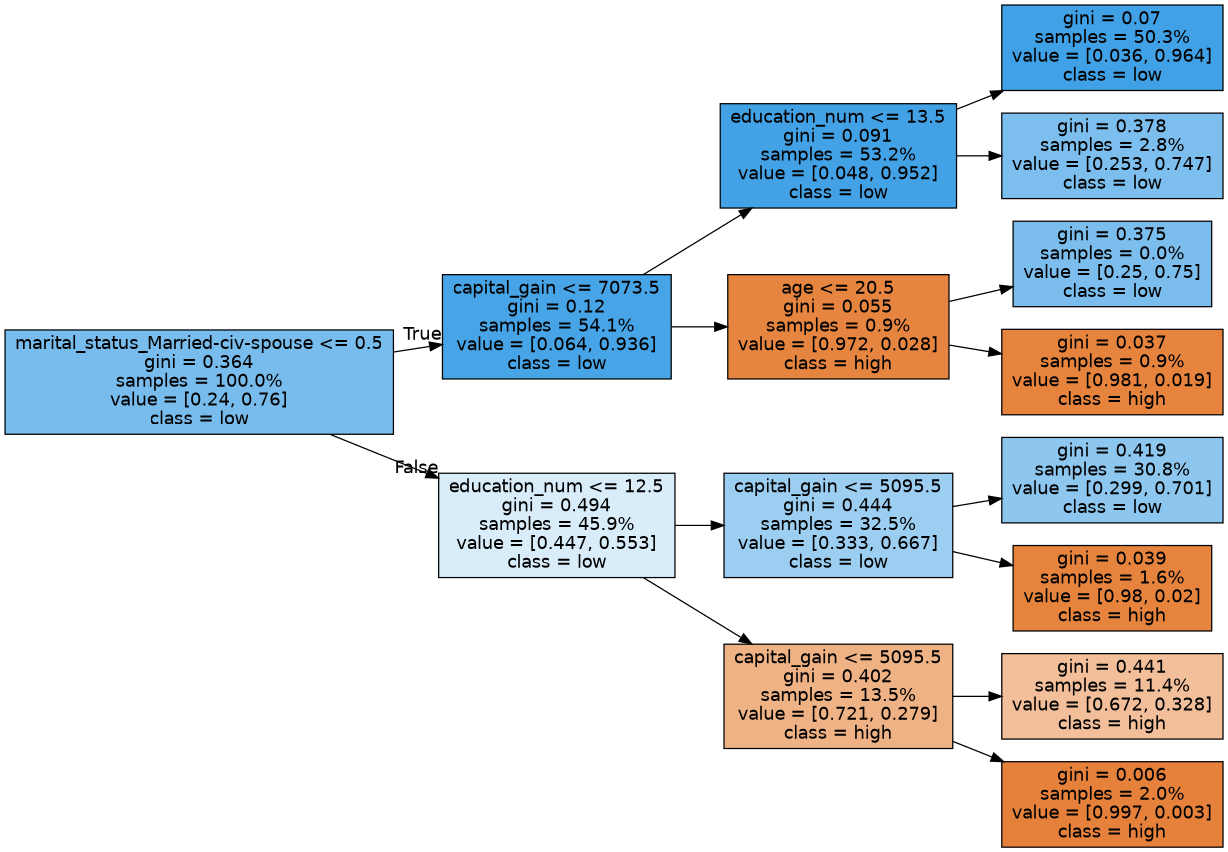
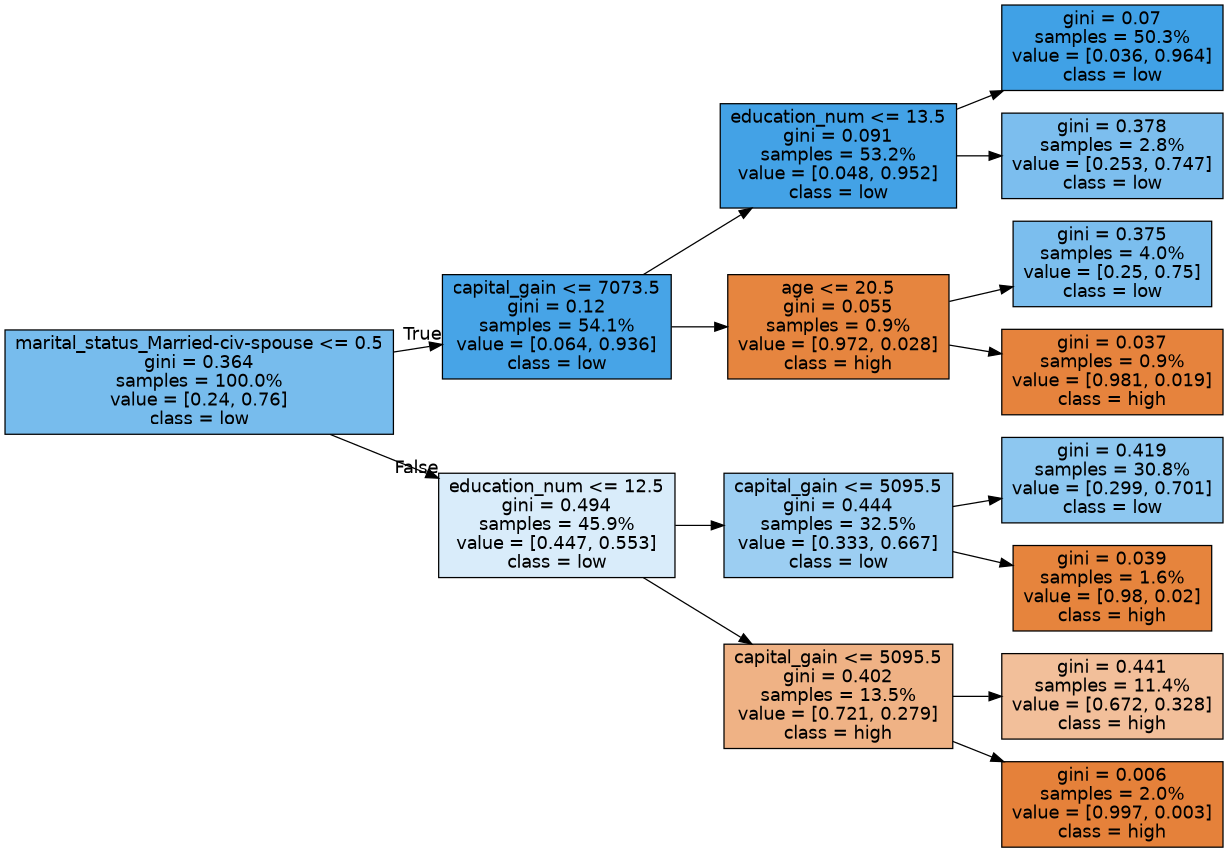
  digraph {
    rankdir=LR
    node [color=black fontname=helvetica shape=box style=filled]
    edge [fontname=helvetica]
    n1 [fillcolor="#77bced" label="marital_status_Married-civ-spouse <= 0.5\ngini = 0.364\nsamples = 100.0%\nvalue = [0.24, 0.76]\nclass = low"]
    n2 [fillcolor="#47a4e7" label="capital_gain <= 7073.5\ngini = 0.12\nsamples = 54.1%\nvalue = [0.064, 0.936]\nclass = low"]
    n3 [fillcolor="#d9ecfa" label="education_num <= 12.5\ngini = 0.494\nsamples = 45.9%\nvalue = [0.447, 0.553]\nclass = low"]
    n4 [fillcolor="#43a2e6" label="education_num <= 13.5\ngini = 0.091\nsamples = 53.2%\nvalue = [0.048, 0.952]\nclass = low"]
    n5 [fillcolor="#e6853f" label="age <= 20.5\ngini = 0.055\nsamples = 0.9%\nvalue = [0.972, 0.028]\nclass = high"]
    n6 [fillcolor="#40a1e6" label="gini = 0.07\nsamples = 50.3%\nvalue = [0.036, 0.964]\nclass = low"]
    n7 [fillcolor="#7cbeee" label="gini = 0.378\nsamples = 2.8%\nvalue = [0.253, 0.747]\nclass = low"]
-   n8 [fillcolor="#7bbeee" label="gini = 0.375\nsamples = 0.0%\nvalue = [0.25, 0.75]\nclass = low"]
+   n8 [fillcolor="#7bbeee" label="gini = 0.375\nsamples = 4.0%\nvalue = [0.25, 0.75]\nclass = low"]
    n9 [fillcolor="#e6833d" label="gini = 0.037\nsamples = 0.9%\nvalue = [0.981, 0.019]\nclass = high"]
    n10 [fillcolor="#9ccef2" label="capital_gain <= 5095.5\ngini = 0.444\nsamples = 32.5%\nvalue = [0.333, 0.667]\nclass = low"]
    n11 [fillcolor="#efb285" label="capital_gain <= 5095.5\ngini = 0.402\nsamples = 13.5%\nvalue = [0.721, 0.279]\nclass = high"]
    n12 [fillcolor="#8dc7f0" label="gini = 0.419\nsamples = 30.8%\nvalue = [0.299, 0.701]\nclass = low"]
    n13 [fillcolor="#e6843d" label="gini = 0.039\nsamples = 1.6%\nvalue = [0.98, 0.02]\nclass = high"]
    n14 [fillcolor="#f2bf9a" label="gini = 0.441\nsamples = 11.4%\nvalue = [0.672, 0.328]\nclass = high"]
    n15 [fillcolor="#e5813a" label="gini = 0.006\nsamples = 2.0%\nvalue = [0.997, 0.003]\nclass = high"]
    n1 -> n2 [headlabel=True labelangle=45 labeldistance=2.5]
    n1 -> n3 [headlabel=False labelangle=-45 labeldistance=2.5]
    n2 -> n4
    n2 -> n5
    n3 -> n10
    n3 -> n11
    n4 -> n6
    n4 -> n7
    n5 -> n8
    n5 -> n9
    n10 -> n12
    n10 -> n13
    n11 -> n14
    n11 -> n15
  }
